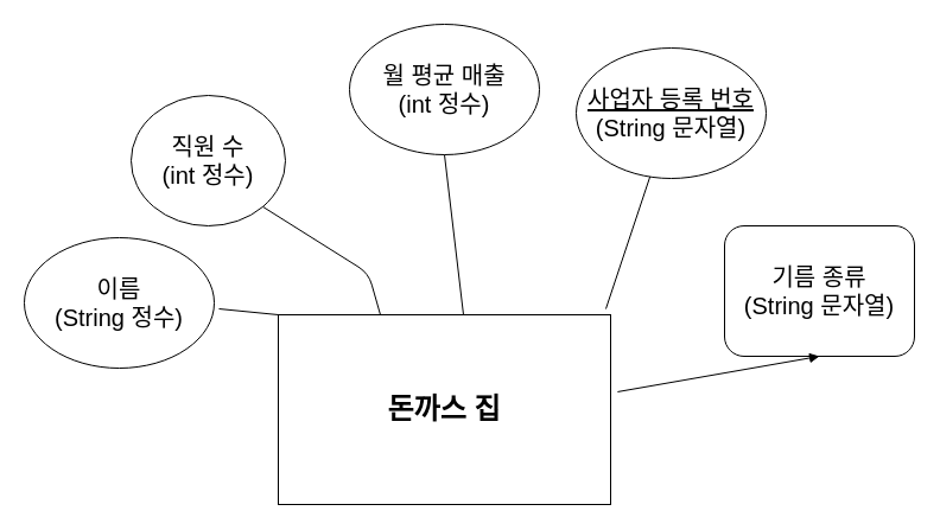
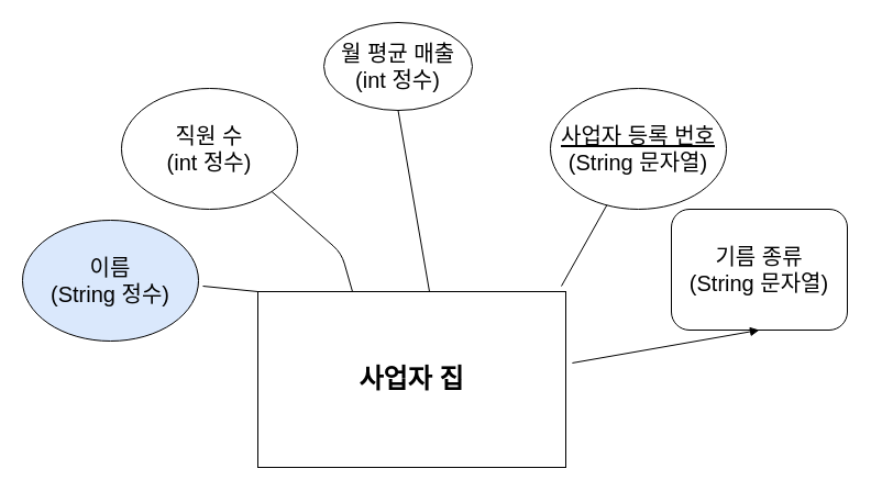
  <mxCell id="0" />
  <mxCell id="1" parent="0" />
- <mxCell id="2" value="&lt;h1&gt;돈까스 집&lt;/h1&gt;" style="rounded=0;whiteSpace=wrap;html=1;" parent="1" vertex="1"><mxGeometry x="234" y="265" width="280" height="160" as="geometry" /></mxCell>
- <mxCell id="3" value="&lt;font style=&quot;font-size: 20px&quot;&gt;이름&lt;br&gt;(String 정수)&lt;br&gt;&lt;/font&gt;" style="ellipse;whiteSpace=wrap;html=1;" parent="1" vertex="1"><mxGeometry x="20" y="200" width="160" height="110" as="geometry" /></mxCell>
- <mxCell id="4" value="&lt;font style=&quot;font-size: 20px&quot;&gt;직원 수&lt;br&gt;(int 정수)&lt;br&gt;&lt;/font&gt;" style="ellipse;whiteSpace=wrap;html=1;" parent="1" vertex="1"><mxGeometry x="110" y="80" width="130" height="110" as="geometry" /></mxCell>
- <mxCell id="5" value="&lt;font style=&quot;font-size: 20px&quot;&gt;월 평균 매출&lt;br&gt;(int 정수)&lt;br&gt;&lt;/font&gt;" style="ellipse;whiteSpace=wrap;html=1;" parent="1" vertex="1"><mxGeometry x="294" y="20" width="160" height="110" as="geometry" /></mxCell>
- <mxCell id="6" value="&lt;font style=&quot;font-size: 20px&quot;&gt;&lt;u&gt;사업자 등록 번호&lt;/u&gt;&lt;br&gt;(String 문자열)&lt;br&gt;&lt;/font&gt;" style="ellipse;whiteSpace=wrap;html=1;" parent="1" vertex="1"><mxGeometry x="485" y="40" width="160" height="110" as="geometry" /></mxCell>
+ <mxCell id="2" value="&lt;h1&gt;사업자 집&lt;/h1&gt;" style="rounded=0;whiteSpace=wrap;html=1;" parent="1" vertex="1"><mxGeometry x="234" y="265" width="280" height="160" as="geometry" /></mxCell>
+ <mxCell id="3" value="&lt;font style=&quot;font-size: 20px&quot;&gt;이름&lt;br&gt;(String 정수)&lt;br&gt;&lt;/font&gt;" style="ellipse;whiteSpace=wrap;html=1;fillColor=#dae8fc;" parent="1" vertex="1"><mxGeometry x="20" y="200" width="160" height="110" as="geometry" /></mxCell>
+ <mxCell id="4" value="&lt;font style=&quot;font-size: 20px&quot;&gt;직원 수&lt;br&gt;(int 정수)&lt;br&gt;&lt;/font&gt;" style="ellipse;whiteSpace=wrap;html=1;" parent="1" vertex="1"><mxGeometry x="110" y="80" width="160" height="110" as="geometry" /></mxCell>
+ <mxCell id="5" value="&lt;font style=&quot;font-size: 20px&quot;&gt;월 평균 매출&lt;br&gt;(int 정수)&lt;br&gt;&lt;/font&gt;" style="ellipse;whiteSpace=wrap;html=1;" parent="1" vertex="1"><mxGeometry x="294" y="20" width="135" height="80" as="geometry" /></mxCell>
+ <mxCell id="6" value="&lt;font style=&quot;font-size: 20px&quot;&gt;&lt;u&gt;사업자 등록 번호&lt;/u&gt;&lt;br&gt;(String 문자열)&lt;br&gt;&lt;/font&gt;" style="ellipse;whiteSpace=wrap;html=1;" parent="1" vertex="1"><mxGeometry x="500" y="80" width="160" height="110" as="geometry" /></mxCell>
  <mxCell id="7" value="&lt;font style=&quot;font-size: 20px&quot;&gt;기름 종류&lt;br&gt;(String 문자열)&lt;br&gt;&lt;/font&gt;" style="whiteSpace=wrap;html=1;rounded=1;" parent="1" vertex="1"><mxGeometry x="610" y="190" width="160" height="110" as="geometry" /></mxCell>
  <mxCell id="8" value="" style="endArrow=none;html=1;entryX=0.5;entryY=1;entryDx=0;entryDy=0;" parent="1" target="5" edge="1"><mxGeometry width="50" height="50" relative="1" as="geometry"><mxPoint x="390" y="265" as="sourcePoint" /><mxPoint x="440" y="215" as="targetPoint" /></mxGeometry></mxCell>
  <mxCell id="9" value="" style="endArrow=none;html=1;entryX=1;entryY=1;entryDx=0;entryDy=0;" parent="1" target="4" edge="1"><mxGeometry width="50" height="50" relative="1" as="geometry"><mxPoint x="320" y="265" as="sourcePoint" /><mxPoint x="370" y="215" as="targetPoint" /><Array as="points"><mxPoint x="310" y="230" /></Array></mxGeometry></mxCell>
  <mxCell id="10" value="" style="endArrow=none;html=1;" parent="1" edge="1"><mxGeometry width="50" height="50" relative="1" as="geometry"><mxPoint x="184" y="260" as="sourcePoint" /><mxPoint x="234" y="265" as="targetPoint" /></mxGeometry></mxCell>
  <mxCell id="11" value="" style="endArrow=none;html=1;" parent="1" source="6" edge="1"><mxGeometry width="50" height="50" relative="1" as="geometry"><mxPoint x="570" y="10" as="sourcePoint" /><mxPoint x="510" y="260" as="targetPoint" /></mxGeometry></mxCell>
  <mxCell id="12" value="" style="endArrow=block;html=1;exitX=1.021;exitY=0.406;exitDx=0;exitDy=0;exitPerimeter=0;entryX=0.5;entryY=1;entryDx=0;entryDy=0;" parent="1" source="2" target="7" edge="1"><mxGeometry width="50" height="50" relative="1" as="geometry"><mxPoint x="570" y="10" as="sourcePoint" /><mxPoint x="620" y="-40" as="targetPoint" /></mxGeometry></mxCell>
